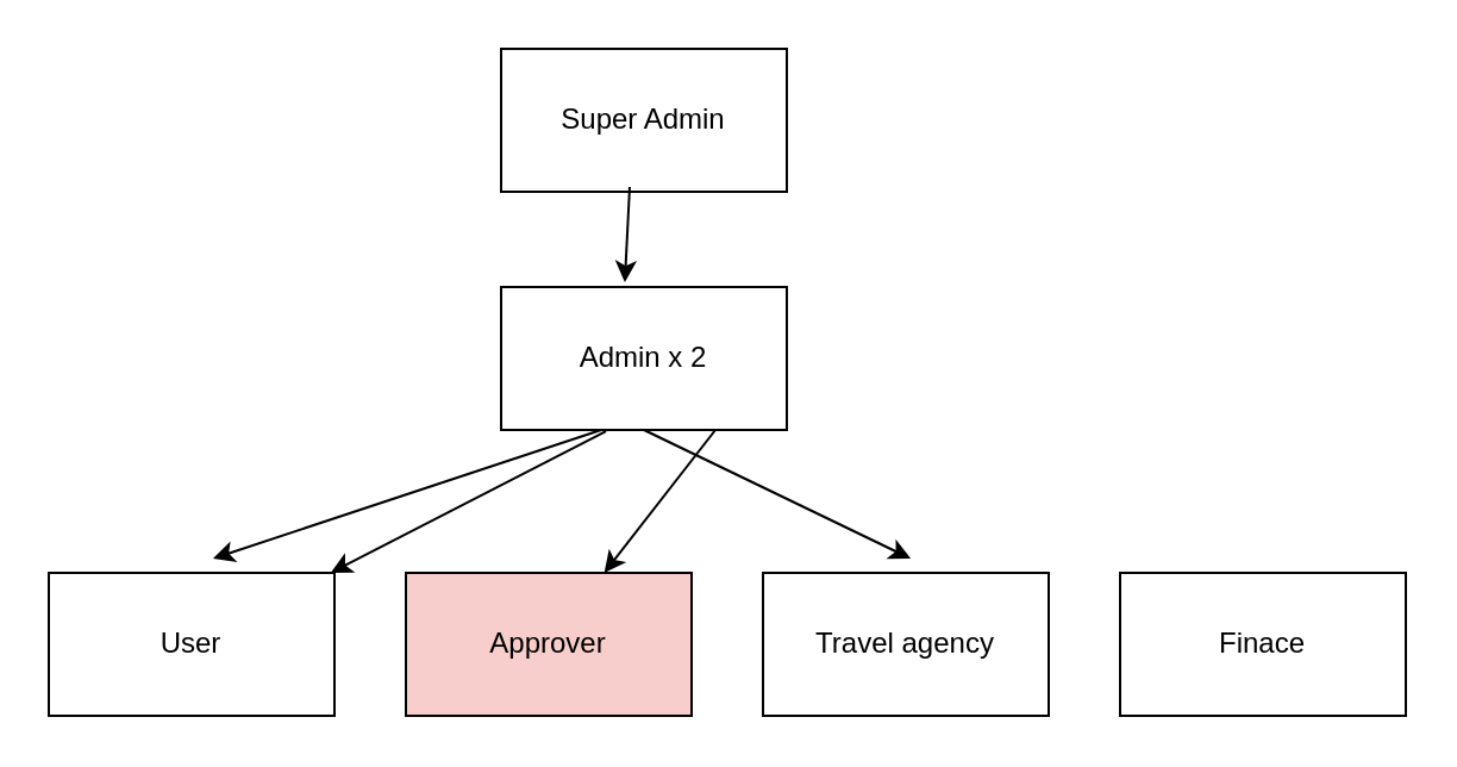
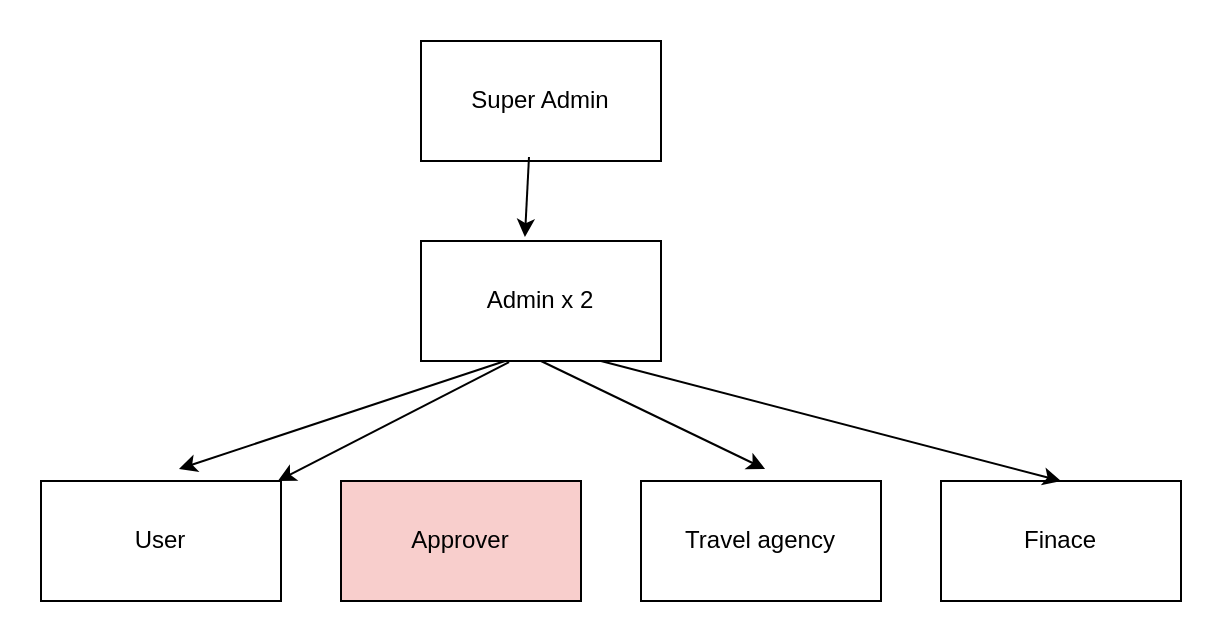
  <mxCell id="0" />
  <mxCell id="1" parent="0" />
  <mxCell id="2" value="Super Admin" style="rounded=0;whiteSpace=wrap;html=1;" parent="1" vertex="1"><mxGeometry x="210" y="20" width="120" height="60" as="geometry" /></mxCell>
  <mxCell id="3" value="Admin x 2" style="rounded=0;whiteSpace=wrap;html=1;" parent="1" vertex="1"><mxGeometry x="210" y="120" width="120" height="60" as="geometry" /></mxCell>
  <mxCell id="4" value="User" style="rounded=0;whiteSpace=wrap;html=1;" parent="1" vertex="1"><mxGeometry x="20" y="240" width="120" height="60" as="geometry" /></mxCell>
  <mxCell id="5" value="Approver" style="rounded=0;whiteSpace=wrap;html=1;fillColor=#f8cecc;" parent="1" vertex="1"><mxGeometry x="170" y="240" width="120" height="60" as="geometry" /></mxCell>
  <mxCell id="6" value="Travel agency" style="rounded=0;whiteSpace=wrap;html=1;" parent="1" vertex="1"><mxGeometry x="320" y="240" width="120" height="60" as="geometry" /></mxCell>
  <mxCell id="7" value="Finace" style="rounded=0;whiteSpace=wrap;html=1;" parent="1" vertex="1"><mxGeometry x="470" y="240" width="120" height="60" as="geometry" /></mxCell>
  <mxCell id="8" value="" style="endArrow=classic;html=1;rounded=0;exitX=0.45;exitY=0.967;exitDx=0;exitDy=0;exitPerimeter=0;entryX=0.433;entryY=-0.033;entryDx=0;entryDy=0;entryPerimeter=0;" parent="1" source="2" target="3" edge="1"><mxGeometry width="50" height="50" relative="1" as="geometry"><mxPoint x="260" y="90" as="sourcePoint" /><mxPoint x="290" y="120" as="targetPoint" /></mxGeometry></mxCell>
  <mxCell id="9" value="" style="endArrow=classic;html=1;rounded=0;exitX=0.45;exitY=0.967;exitDx=0;exitDy=0;exitPerimeter=0;entryX=0.575;entryY=-0.1;entryDx=0;entryDy=0;entryPerimeter=0;" parent="1" target="4" edge="1"><mxGeometry width="50" height="50" relative="1" as="geometry"><mxPoint x="252" y="180" as="sourcePoint" /><mxPoint x="250" y="220" as="targetPoint" /></mxGeometry></mxCell>
  <mxCell id="10" value="" style="endArrow=classic;html=1;rounded=0;exitX=0.367;exitY=1.009;exitDx=0;exitDy=0;exitPerimeter=0;" parent="1" source="3" target="4" edge="1"><mxGeometry width="50" height="50" relative="1" as="geometry"><mxPoint x="262" y="190" as="sourcePoint" /><mxPoint x="99" y="244" as="targetPoint" /></mxGeometry></mxCell>
  <mxCell id="11" value="" style="endArrow=classic;html=1;rounded=0;exitX=0.5;exitY=1;exitDx=0;exitDy=0;entryX=0.517;entryY=-0.1;entryDx=0;entryDy=0;entryPerimeter=0;" parent="1" source="3" target="6" edge="1"><mxGeometry width="50" height="50" relative="1" as="geometry"><mxPoint x="272" y="200" as="sourcePoint" /><mxPoint x="240" y="250" as="targetPoint" /></mxGeometry></mxCell>
- <mxCell id="12" value="" style="endArrow=classic;html=1;rounded=0;exitX=0.75;exitY=1;exitDx=0;exitDy=0;" parent="1" source="3" target="5" edge="1"><mxGeometry width="50" height="50" relative="1" as="geometry"><mxPoint x="282" y="210" as="sourcePoint" /><mxPoint x="392" y="244" as="targetPoint" /></mxGeometry></mxCell>
+ <mxCell id="12" value="" style="endArrow=classic;html=1;rounded=0;exitX=0.75;exitY=1;exitDx=0;exitDy=0;entryX=0.5;entryY=0;entryDx=0;entryDy=0;" parent="1" source="3" target="7" edge="1"><mxGeometry width="50" height="50" relative="1" as="geometry"><mxPoint x="282" y="210" as="sourcePoint" /><mxPoint x="392" y="244" as="targetPoint" /></mxGeometry></mxCell>
